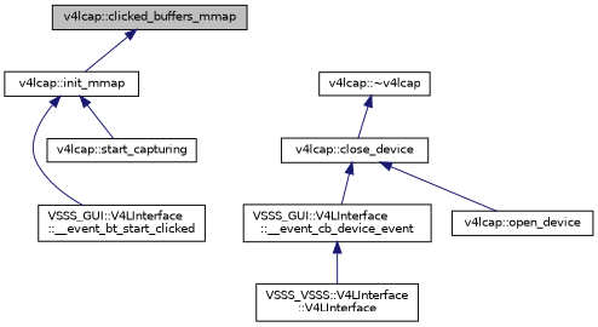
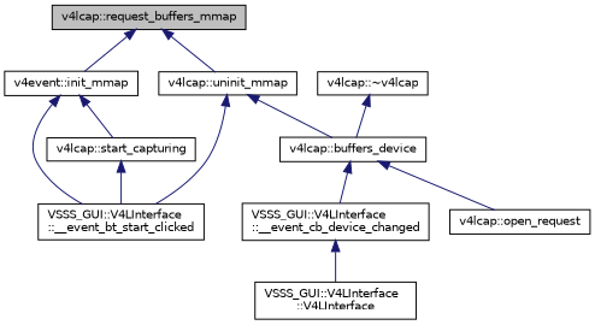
  digraph {
    rankdir=TB
    node [color=black fillcolor=white fontname=Helvetica fontsize=10 shape=record style=filled]
    edge [color=midnightblue dir=back fontname=Helvetica fontsize=10 labelfontname=Helvetica labelfontsize=10 style=solid]
-   n1 [fillcolor=grey75 fontcolor=black height=0.2 label="v4lcap::clicked_buffers_mmap" width=0.4]
-   n2 [height=0.2 label="v4lcap::init_mmap" width=0.4]
+   n1 [fillcolor=grey75 fontcolor=black height=0.2 label="v4lcap::request_buffers_mmap" width=0.4]
+   n2 [height=0.2 label="v4event::init_mmap" width=0.4]
+   n3 [height=0.2 label="v4lcap::uninit_mmap" width=0.4]
    n4 [height=0.2 label="VSSS_GUI::V4LInterface\l::__event_bt_start_clicked" width=0.4]
    n5 [height=0.2 label="v4lcap::start_capturing" width=0.4]
-   n6 [height=0.2 label="v4lcap::close_device" width=0.4]
-   n7 [height=0.2 label="VSSS_VSSS::V4LInterface\l::V4LInterface" width=0.4]
-   n8 [height=0.2 label="VSSS_GUI::V4LInterface\l::__event_cb_device_event" width=0.4]
-   n9 [height=0.2 label="v4lcap::open_device" width=0.4]
+   n6 [height=0.2 label="v4lcap::buffers_device" width=0.4]
+   n7 [height=0.2 label="VSSS_GUI::V4LInterface\l::V4LInterface" width=0.4]
+   n8 [height=0.2 label="VSSS_GUI::V4LInterface\l::__event_cb_device_changed" width=0.4]
+   n9 [height=0.2 label="v4lcap::open_request" width=0.4]
    n10 [height=0.2 label="v4lcap::~v4lcap" width=0.4]
    n1 -> n2
+   n1 -> n3
    n2 -> n4
    n2 -> n5
+   n3 -> n4
+   n3 -> n6
+   n5 -> n4
    n6 -> n8
    n6 -> n9
    n8 -> n7
    n10 -> n6
  }
